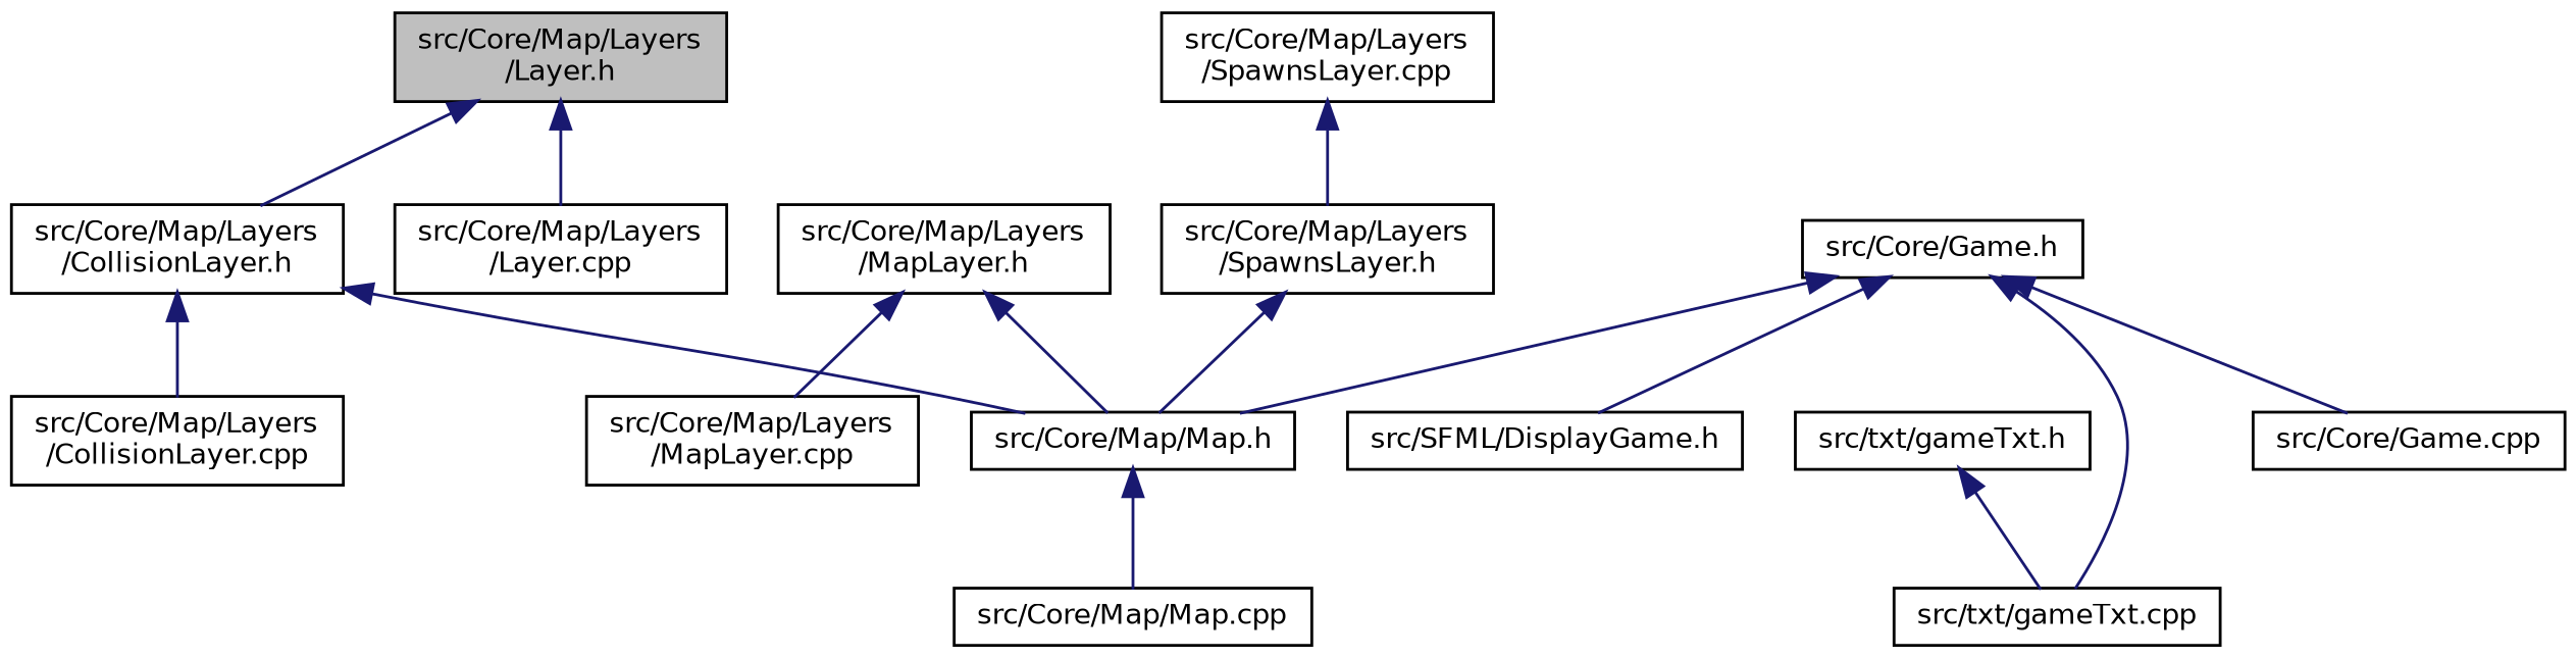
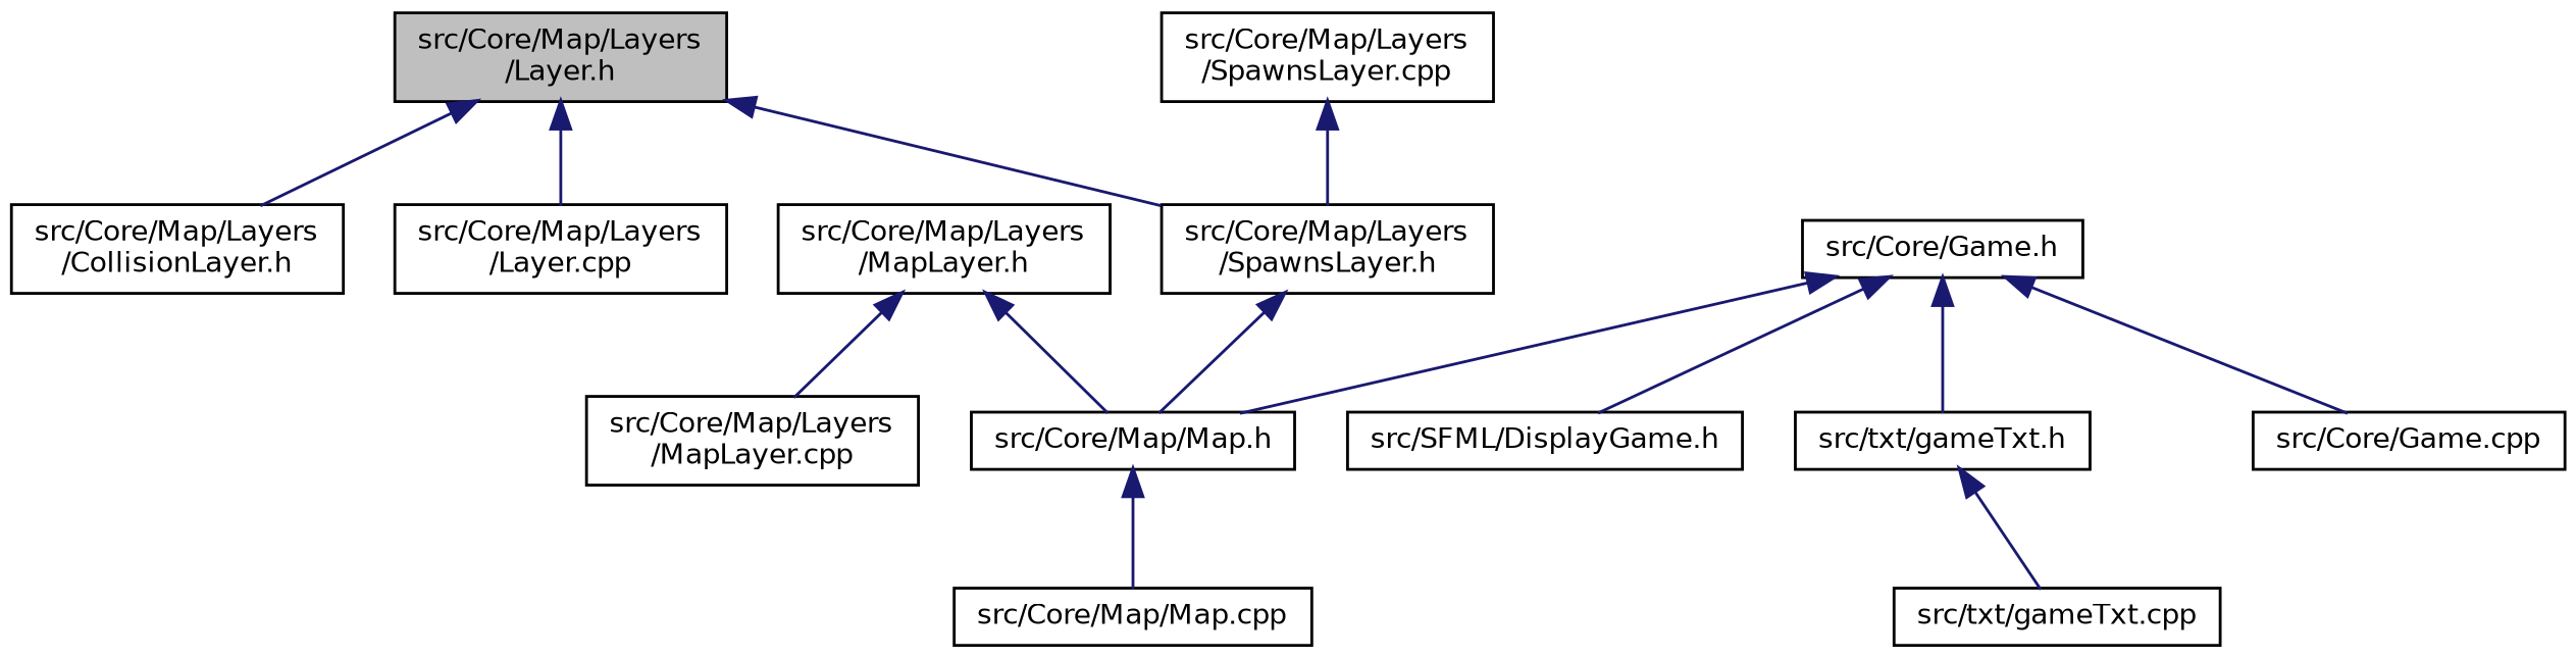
  digraph {
    node [color=black fontname=Helvetica fontsize=10 shape=record]
    edge [color=midnightblue dir=back fontname=Helvetica fontsize=10 labelfontname=Helvetica labelfontsize=10 style=solid]
    n1 [fillcolor=grey75 fontcolor=black height=0.2 label="src/Core/Map/Layers\l/Layer.h" style=filled width=0.4]
    n2 [height=0.2 label="src/Core/Map/Layers\l/CollisionLayer.h" width=0.4]
    n3 [height=0.2 label="src/Core/Map/Layers\l/Layer.cpp" width=0.4]
    n4 [height=0.2 label="src/Core/Map/Layers\l/SpawnsLayer.h" width=0.4]
-   n5 [height=0.2 label="src/Core/Map/Layers\l/CollisionLayer.cpp" width=0.4]
    n6 [height=0.2 label="src/Core/Map/Map.h" width=0.4]
    n7 [height=0.2 label="src/Core/Map/Layers\l/MapLayer.h" width=0.4]
    n8 [height=0.2 label="src/Core/Map/Layers\l/MapLayer.cpp" width=0.4]
    n9 [height=0.2 label="src/Core/Map/Map.cpp" width=0.4]
    n10 [height=0.2 label="src/Core/Game.h" width=0.4]
    n11 [height=0.2 label="src/Core/Game.cpp" width=0.4]
    n12 [height=0.2 label="src/SFML/DisplayGame.h" width=0.4]
    n13 [height=0.2 label="src/txt/gameTxt.h" width=0.4]
    n14 [height=0.2 label="src/txt/gameTxt.cpp" width=0.4]
    n15 [height=0.2 label="src/Core/Map/Layers\l/SpawnsLayer.cpp" width=0.4]
    n1 -> n2
    n1 -> n3
-   n2 -> n5
-   n2 -> n6
+   n1 -> n4
    n4 -> n6
    n6 -> n9
    n7 -> n6
    n7 -> n8
    n10 -> n6
    n10 -> n11
    n10 -> n12
-   n10 -> n14
+   n10 -> n13
    n13 -> n14
    n15 -> n4
  }
